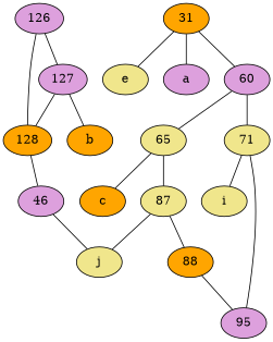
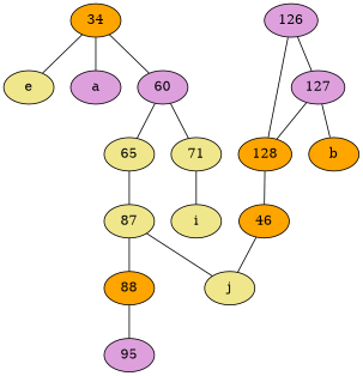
  graph {
    node [fillcolor=orange labelfontsize=50 style=filled]
    128
-   46 [fillcolor=plum]
+   46
    j [fillcolor=khaki]
    65 [fillcolor=khaki]
-   c
    87 [fillcolor=khaki]
    88
    e [fillcolor=khaki]
-   34 [label=31]
+   34
    a [fillcolor=plum]
    60 [fillcolor=plum]
    71 [fillcolor=khaki]
    i [fillcolor=khaki]
    95 [fillcolor=plum]
    127 [fillcolor=plum]
    b
    126 [fillcolor=plum]
    128 -- 46
    46 -- j
-   65 -- c
    65 -- 87
    87 -- j
    87 -- 88
    88 -- 95
    34 -- e
    34 -- a
    34 -- 60
    60 -- 65
    60 -- 71
    71 -- i
-   71 -- 95
    127 -- 128
    127 -- b
    126 -- 128
    126 -- 127
  }
